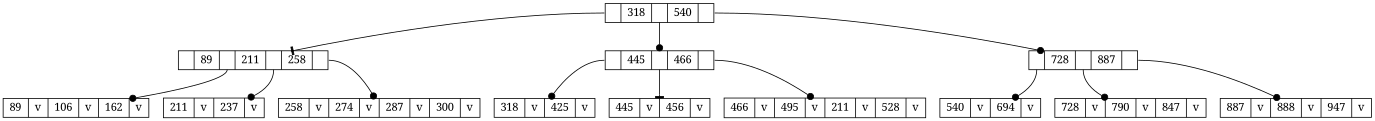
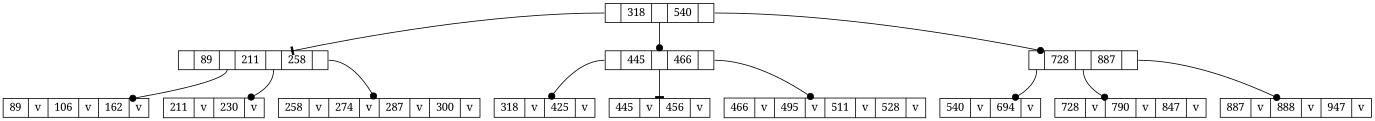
  digraph {
    fontname="Noto Serif"
    node [fontname="Noto Serif" shape=record]
    edge [arrowhead=dot fontname="Noto Serif" tailport=f2]
    n1 [height=.1 label="<f0> |<f1> 318|<f2> |<f3> 540|<f4> "]
    n2 [height=.1 label="<f0> |<f1> 89|<f2> |<f3> 211|<f4> |<f5> 258|<f6> "]
    n3 [height=.1 label="<f0> |<f1> 445|<f2> |<f3> 466|<f4> "]
    n4 [height=.1 label="<f0> |<f1> 728|<f2> |<f3> 887|<f4> "]
    n5 [height=.1 label="<f0> 89|<f1> v|<f2> 106|<f3> v|<f4> 162|<f5> v"]
-   n6 [height=.1 label="<f0> 211|<f1> v|<f2> 237|<f3> v"]
+   n6 [height=.1 label="<f0> 211|<f1> v|<f2> 230|<f3> v"]
    n7 [height=.1 label="<f0> 258|<f1> v|<f2> 274|<f3> v|<f4> 287|<f5> v|<f6> 300|<f7> v"]
    n8 [height=.1 label="<f0> 318|<f1> v|<f2> 425|<f3> v"]
    n9 [height=.1 label="<f0> 445|<f1> v|<f2> 456|<f3> v"]
-   n10 [height=.1 label="<f0> 466|<f1> v|<f2> 495|<f3> v|<f4> 211|<f5> v|<f6> 528|<f7> v"]
+   n10 [height=.1 label="<f0> 466|<f1> v|<f2> 495|<f3> v|<f4> 511|<f5> v|<f6> 528|<f7> v"]
    n11 [height=.1 label="<f0> 540|<f1> v|<f2> 694|<f3> v"]
    n12 [height=.1 label="<f0> 728|<f1> v|<f2> 790|<f3> v|<f4> 847|<f5> v"]
    n13 [height=.1 label="<f0> 887|<f1> v|<f2> 888|<f3> v|<f4> 947|<f5> v"]
    n1 -> n2 [arrowhead=tee tailport=f0]
    n1 -> n3
    n1 -> n4 [tailport=f4]
    n2 -> n5
    n2 -> n6 [tailport=f4]
    n2 -> n7 [tailport=f6]
    n3 -> n8 [tailport=f0]
    n3 -> n9 [arrowhead=tee]
    n3 -> n10 [tailport=f4]
    n4 -> n11 [tailport=f0]
    n4 -> n12
    n4 -> n13 [tailport=f4]
  }
